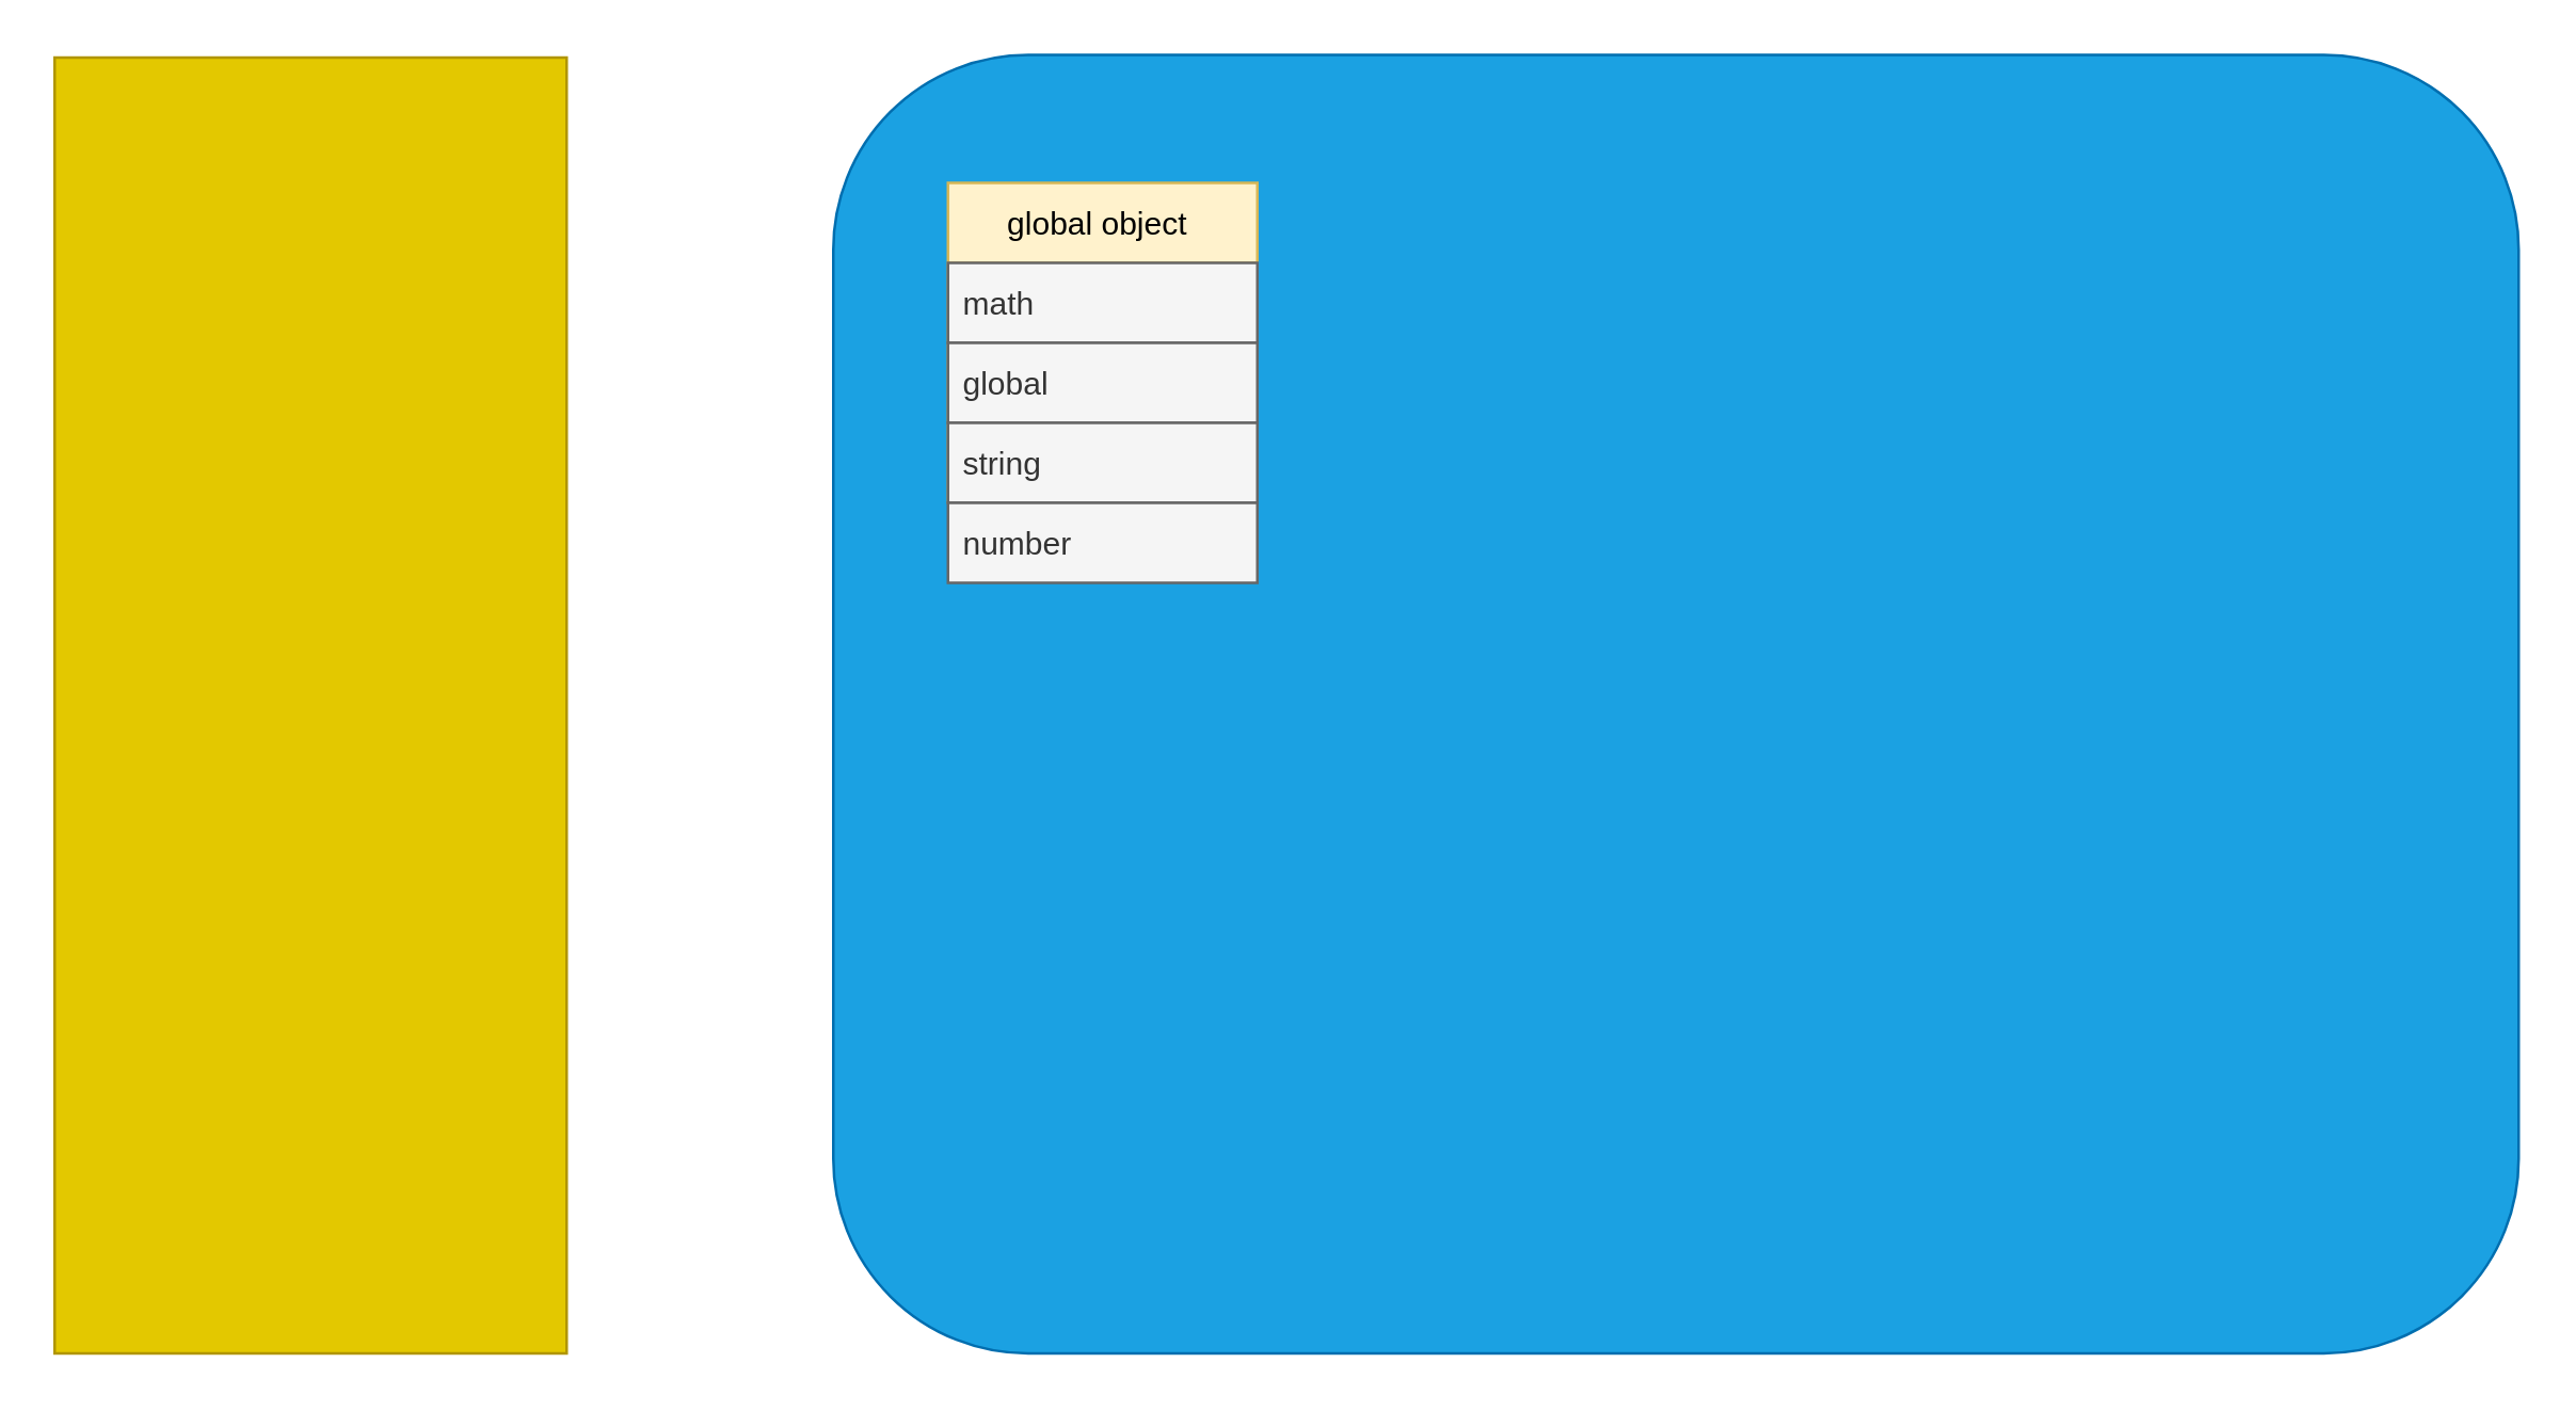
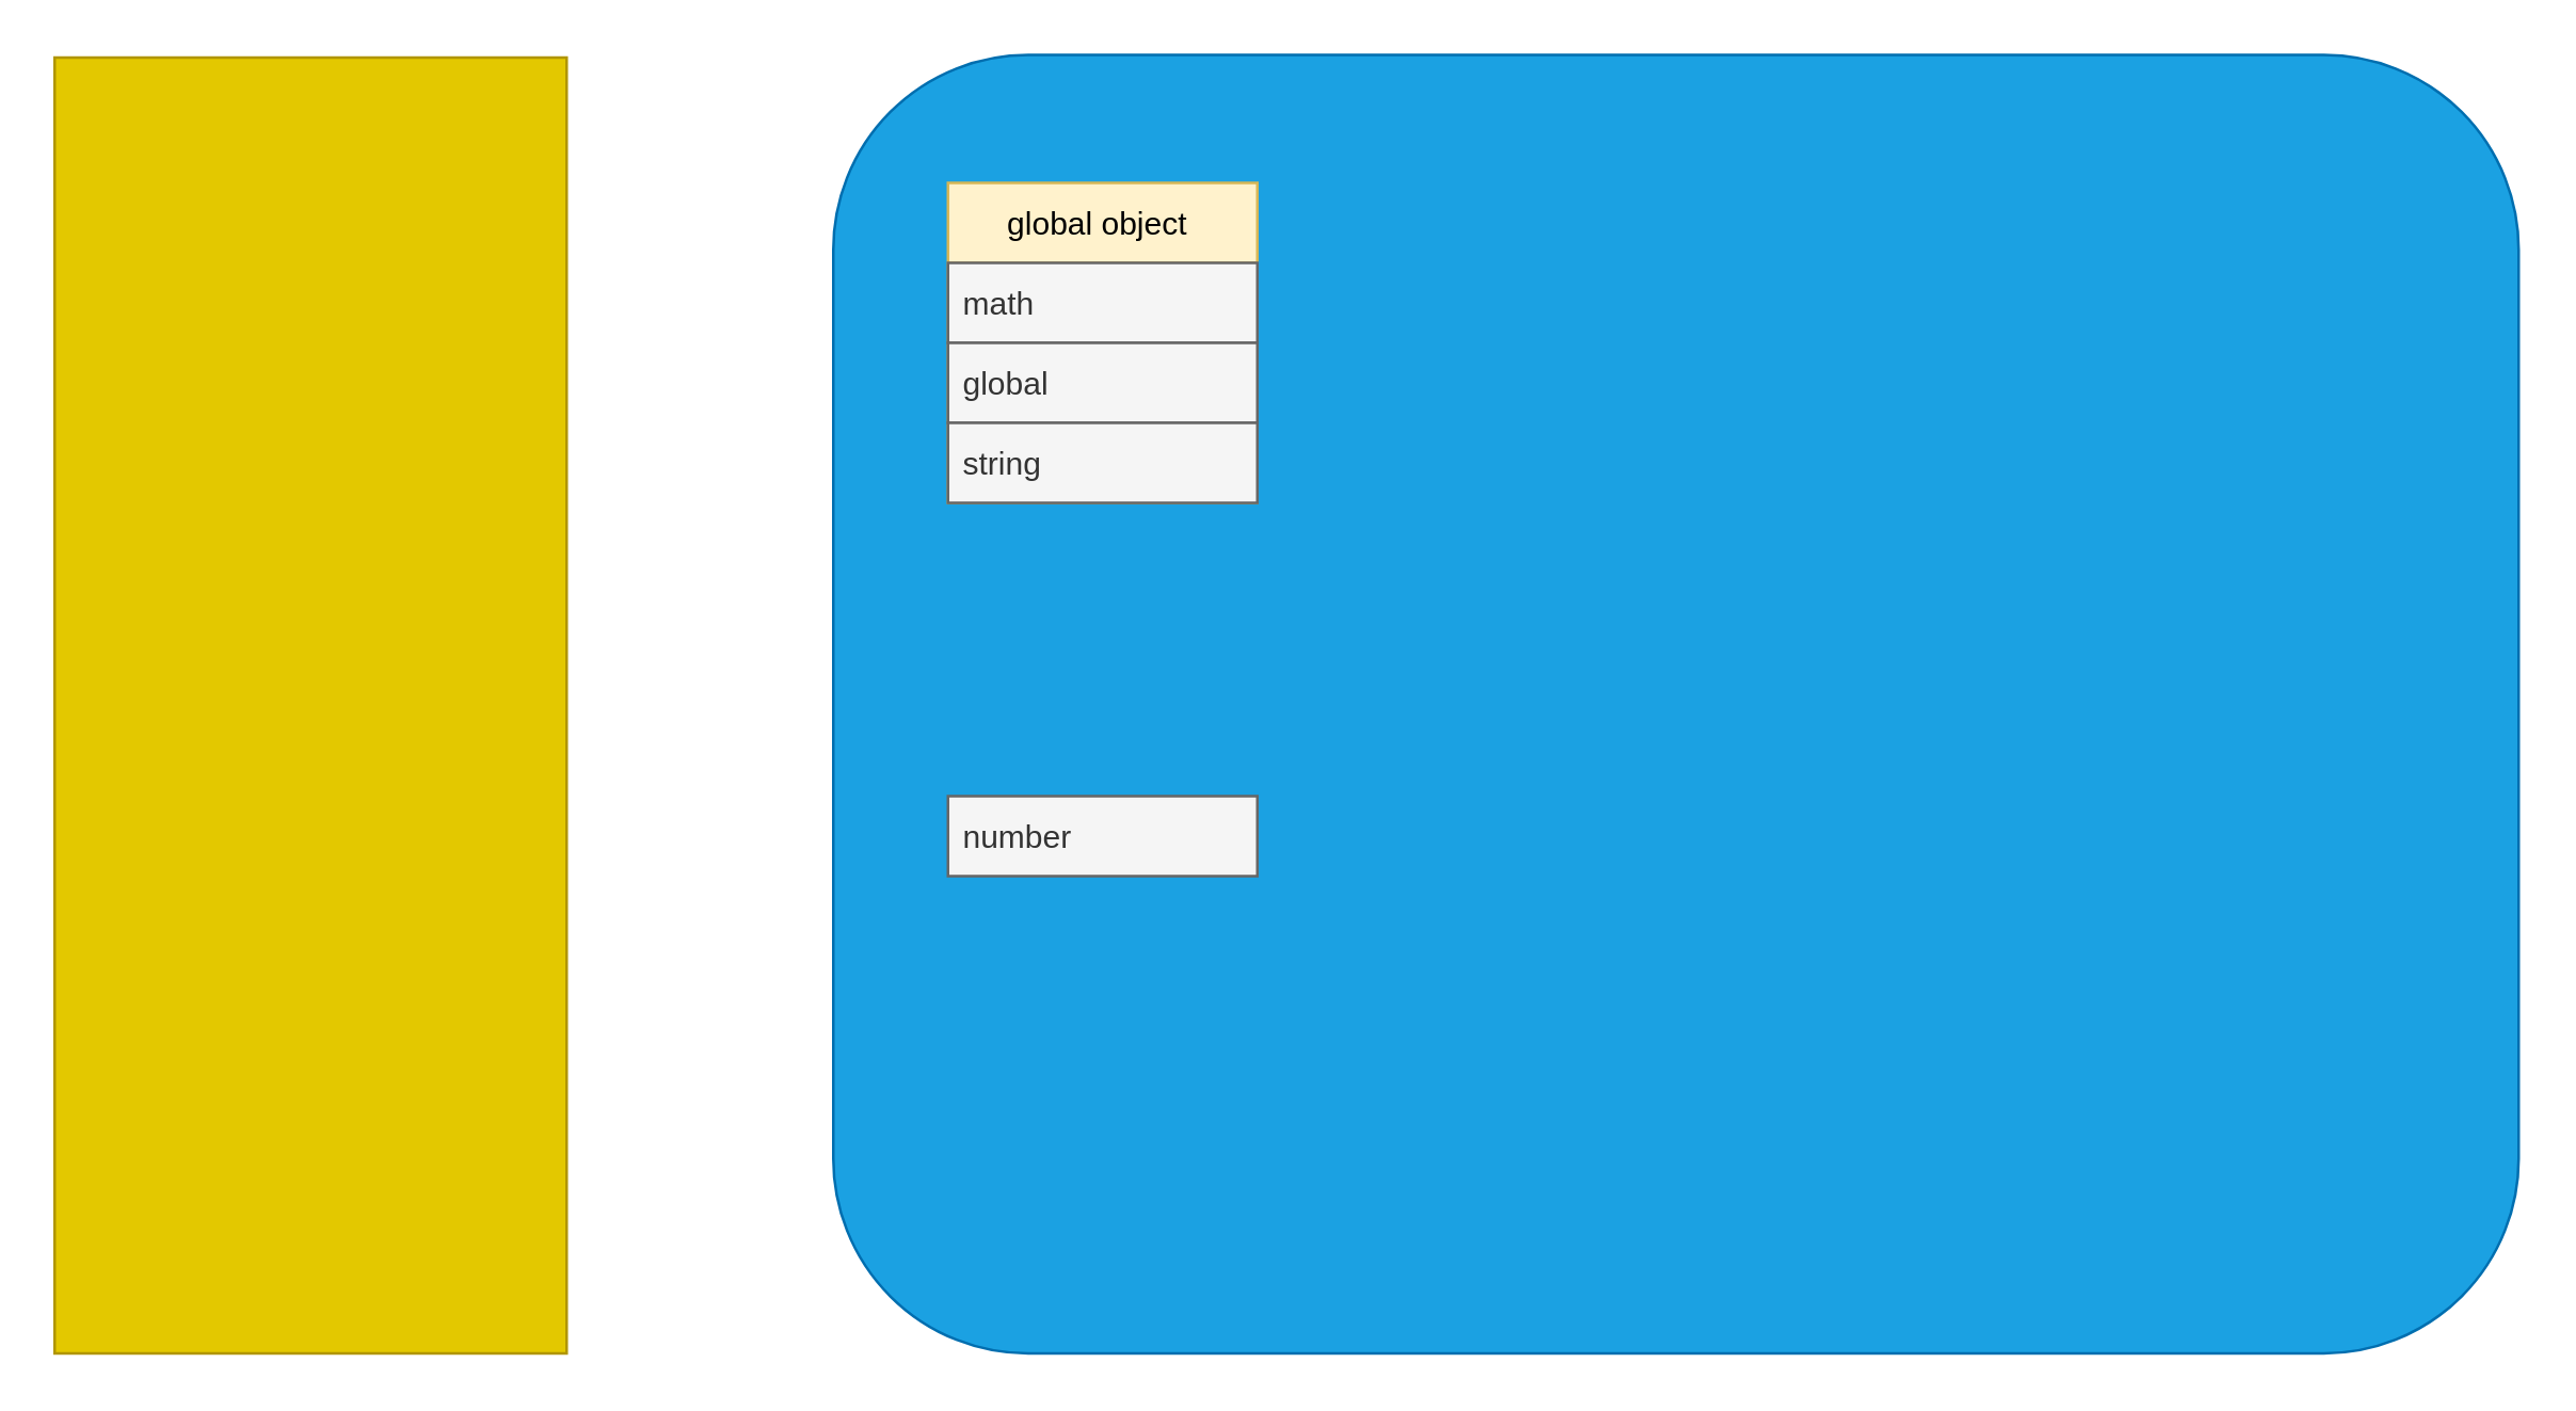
  <mxCell id="0" />
  <mxCell id="1" parent="0" />
  <mxCell id="2" value="" style="rounded=0;whiteSpace=wrap;html=1;fillColor=#e3c800;strokeColor=#B09500;fontColor=#000000;" vertex="1" parent="1"><mxGeometry x="20" y="21" width="192" height="486" as="geometry" /></mxCell>
  <mxCell id="3" value="" style="rounded=1;whiteSpace=wrap;html=1;fillColor=#1ba1e2;fontColor=#ffffff;strokeColor=#006EAF;" vertex="1" parent="1"><mxGeometry x="312" y="20" width="632" height="487" as="geometry" /></mxCell>
  <mxCell id="4" value="global object " style="swimlane;fontStyle=0;childLayout=stackLayout;horizontal=1;startSize=30;horizontalStack=0;resizeParent=1;resizeParentMax=0;resizeLast=0;collapsible=1;marginBottom=0;fillColor=#fff2cc;strokeColor=#d6b656;" vertex="1" parent="1"><mxGeometry x="355" y="68" width="116" height="120" as="geometry"><mxRectangle x="63" y="94" width="98" height="30" as="alternateBounds" /></mxGeometry></mxCell>
  <mxCell id="5" value="math" style="text;strokeColor=#666666;fillColor=#f5f5f5;align=left;verticalAlign=middle;spacingLeft=4;spacingRight=4;overflow=hidden;points=[[0,0.5],[1,0.5]];portConstraint=eastwest;rotatable=0;fontColor=#333333;" vertex="1" parent="4"><mxGeometry y="30" width="116" height="30" as="geometry" /></mxCell>
  <mxCell id="6" value="global" style="text;strokeColor=#666666;fillColor=#f5f5f5;align=left;verticalAlign=middle;spacingLeft=4;spacingRight=4;overflow=hidden;points=[[0,0.5],[1,0.5]];portConstraint=eastwest;rotatable=0;fontColor=#333333;" vertex="1" parent="4"><mxGeometry y="60" width="116" height="30" as="geometry" /></mxCell>
  <mxCell id="7" value="string" style="text;strokeColor=#666666;fillColor=#f5f5f5;align=left;verticalAlign=middle;spacingLeft=4;spacingRight=4;overflow=hidden;points=[[0,0.5],[1,0.5]];portConstraint=eastwest;rotatable=0;fontColor=#333333;" vertex="1" parent="4"><mxGeometry y="90" width="116" height="30" as="geometry" /></mxCell>
- <mxCell id="8" value="number" style="text;strokeColor=#666666;fillColor=#f5f5f5;align=left;verticalAlign=middle;spacingLeft=4;spacingRight=4;overflow=hidden;points=[[0,0.5],[1,0.5]];portConstraint=eastwest;rotatable=0;fontColor=#333333;" vertex="1" parent="1"><mxGeometry x="355" y="188" width="116" height="30" as="geometry" /></mxCell>
+ <mxCell id="8" value="number" style="text;strokeColor=#666666;fillColor=#f5f5f5;align=left;verticalAlign=middle;spacingLeft=4;spacingRight=4;overflow=hidden;points=[[0,0.5],[1,0.5]];portConstraint=eastwest;rotatable=0;fontColor=#333333;" vertex="1" parent="1"><mxGeometry x="355" y="298" width="116" height="30" as="geometry" /></mxCell>
